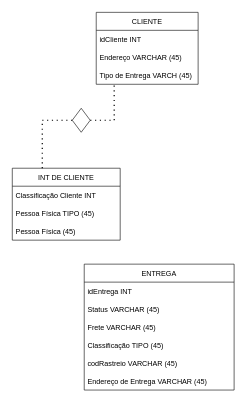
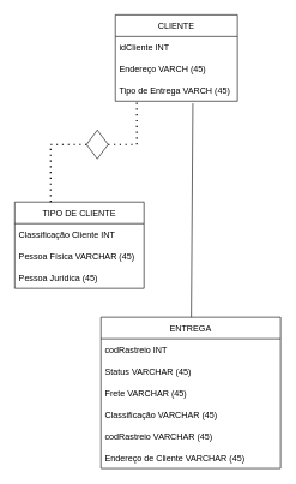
  <mxCell id="0" />
  <mxCell id="1" parent="0" />
  <mxCell id="2" value="CLIENTE" style="swimlane;fontStyle=0;childLayout=stackLayout;horizontal=1;startSize=30;horizontalStack=0;resizeParent=1;resizeParentMax=0;resizeLast=0;collapsible=1;marginBottom=0;" vertex="1" parent="1"><mxGeometry x="160" y="20" width="170" height="120" as="geometry" /></mxCell>
  <mxCell id="3" value="idCliente INT" style="text;strokeColor=none;fillColor=none;align=left;verticalAlign=middle;spacingLeft=4;spacingRight=4;overflow=hidden;points=[[0,0.5],[1,0.5]];portConstraint=eastwest;rotatable=0;" vertex="1" parent="2"><mxGeometry y="30" width="170" height="30" as="geometry" /></mxCell>
- <mxCell id="4" value="Endereço VARCHAR (45)" style="text;strokeColor=none;fillColor=none;align=left;verticalAlign=middle;spacingLeft=4;spacingRight=4;overflow=hidden;points=[[0,0.5],[1,0.5]];portConstraint=eastwest;rotatable=0;" vertex="1" parent="2"><mxGeometry y="60" width="170" height="30" as="geometry" /></mxCell>
+ <mxCell id="4" value="Endereço VARCH (45)" style="text;strokeColor=none;fillColor=none;align=left;verticalAlign=middle;spacingLeft=4;spacingRight=4;overflow=hidden;points=[[0,0.5],[1,0.5]];portConstraint=eastwest;rotatable=0;" vertex="1" parent="2"><mxGeometry y="60" width="170" height="30" as="geometry" /></mxCell>
  <mxCell id="5" value="Tipo de Entrega VARCH (45)" style="text;strokeColor=none;fillColor=none;align=left;verticalAlign=middle;spacingLeft=4;spacingRight=4;overflow=hidden;points=[[0,0.5],[1,0.5]];portConstraint=eastwest;rotatable=0;" vertex="1" parent="2"><mxGeometry y="90" width="170" height="30" as="geometry" /></mxCell>
- <mxCell id="6" value="INT DE CLIENTE" style="swimlane;fontStyle=0;childLayout=stackLayout;horizontal=1;startSize=30;horizontalStack=0;resizeParent=1;resizeParentMax=0;resizeLast=0;collapsible=1;marginBottom=0;" vertex="1" parent="1"><mxGeometry x="20" y="280" width="180" height="120" as="geometry" /></mxCell>
+ <mxCell id="6" value="TIPO DE CLIENTE" style="swimlane;fontStyle=0;childLayout=stackLayout;horizontal=1;startSize=30;horizontalStack=0;resizeParent=1;resizeParentMax=0;resizeLast=0;collapsible=1;marginBottom=0;" vertex="1" parent="1"><mxGeometry x="20" y="280" width="180" height="120" as="geometry" /></mxCell>
  <mxCell id="7" value="Classificação Cliente INT" style="text;strokeColor=none;fillColor=none;align=left;verticalAlign=middle;spacingLeft=4;spacingRight=4;overflow=hidden;points=[[0,0.5],[1,0.5]];portConstraint=eastwest;rotatable=0;" vertex="1" parent="6"><mxGeometry y="30" width="180" height="30" as="geometry" /></mxCell>
- <mxCell id="8" value="Pessoa Física TIPO (45)" style="text;strokeColor=none;fillColor=none;align=left;verticalAlign=middle;spacingLeft=4;spacingRight=4;overflow=hidden;points=[[0,0.5],[1,0.5]];portConstraint=eastwest;rotatable=0;" vertex="1" parent="6"><mxGeometry y="60" width="180" height="30" as="geometry" /></mxCell>
- <mxCell id="9" value="Pessoa Física (45)" style="text;strokeColor=none;fillColor=none;align=left;verticalAlign=middle;spacingLeft=4;spacingRight=4;overflow=hidden;points=[[0,0.5],[1,0.5]];portConstraint=eastwest;rotatable=0;" vertex="1" parent="6"><mxGeometry y="90" width="180" height="30" as="geometry" /></mxCell>
+ <mxCell id="8" value="Pessoa Física VARCHAR (45)" style="text;strokeColor=none;fillColor=none;align=left;verticalAlign=middle;spacingLeft=4;spacingRight=4;overflow=hidden;points=[[0,0.5],[1,0.5]];portConstraint=eastwest;rotatable=0;" vertex="1" parent="6"><mxGeometry y="60" width="180" height="30" as="geometry" /></mxCell>
+ <mxCell id="9" value="Pessoa Jurídica (45)" style="text;strokeColor=none;fillColor=none;align=left;verticalAlign=middle;spacingLeft=4;spacingRight=4;overflow=hidden;points=[[0,0.5],[1,0.5]];portConstraint=eastwest;rotatable=0;" vertex="1" parent="6"><mxGeometry y="90" width="180" height="30" as="geometry" /></mxCell>
  <mxCell id="10" value="" style="rhombus;whiteSpace=wrap;html=1;" vertex="1" parent="1"><mxGeometry x="120" y="180" width="30" height="40" as="geometry" /></mxCell>
  <mxCell id="11" value="" style="endArrow=none;dashed=1;html=1;dashPattern=1 3;strokeWidth=2;rounded=0;entryX=0.176;entryY=1.067;entryDx=0;entryDy=0;entryPerimeter=0;exitX=1;exitY=0.5;exitDx=0;exitDy=0;" edge="1" parent="1" source="10" target="5"><mxGeometry width="50" height="50" relative="1" as="geometry"><mxPoint x="190" y="210" as="sourcePoint" /><mxPoint x="360" y="130" as="targetPoint" /><Array as="points"><mxPoint x="190" y="200" /></Array></mxGeometry></mxCell>
  <mxCell id="12" value="" style="endArrow=none;dashed=1;html=1;dashPattern=1 3;strokeWidth=2;rounded=0;entryX=0;entryY=0.5;entryDx=0;entryDy=0;" edge="1" parent="1" target="10"><mxGeometry width="50" height="50" relative="1" as="geometry"><mxPoint x="70" y="280" as="sourcePoint" /><mxPoint x="360" y="130" as="targetPoint" /><Array as="points"><mxPoint x="70" y="200" /></Array></mxGeometry></mxCell>
  <mxCell id="13" value="ENTREGA" style="swimlane;fontStyle=0;childLayout=stackLayout;horizontal=1;startSize=30;horizontalStack=0;resizeParent=1;resizeParentMax=0;resizeLast=0;collapsible=1;marginBottom=0;" vertex="1" parent="1"><mxGeometry x="140" y="440" width="250" height="210" as="geometry"><mxRectangle x="30" y="440" width="100" height="30" as="alternateBounds" /></mxGeometry></mxCell>
- <mxCell id="14" value="idEntrega INT" style="text;strokeColor=none;fillColor=none;align=left;verticalAlign=middle;spacingLeft=4;spacingRight=4;overflow=hidden;points=[[0,0.5],[1,0.5]];portConstraint=eastwest;rotatable=0;" vertex="1" parent="13"><mxGeometry y="30" width="250" height="30" as="geometry" /></mxCell>
+ <mxCell id="14" value="codRastreio INT" style="text;strokeColor=none;fillColor=none;align=left;verticalAlign=middle;spacingLeft=4;spacingRight=4;overflow=hidden;points=[[0,0.5],[1,0.5]];portConstraint=eastwest;rotatable=0;" vertex="1" parent="13"><mxGeometry y="30" width="250" height="30" as="geometry" /></mxCell>
  <mxCell id="15" value="Status VARCHAR (45)" style="text;strokeColor=none;fillColor=none;align=left;verticalAlign=middle;spacingLeft=4;spacingRight=4;overflow=hidden;points=[[0,0.5],[1,0.5]];portConstraint=eastwest;rotatable=0;" vertex="1" parent="13"><mxGeometry y="60" width="250" height="30" as="geometry" /></mxCell>
  <mxCell id="16" value="Frete VARCHAR (45)" style="text;strokeColor=none;fillColor=none;align=left;verticalAlign=middle;spacingLeft=4;spacingRight=4;overflow=hidden;points=[[0,0.5],[1,0.5]];portConstraint=eastwest;rotatable=0;" vertex="1" parent="13"><mxGeometry y="90" width="250" height="30" as="geometry" /></mxCell>
- <mxCell id="17" value="Classificação TIPO (45)" style="text;strokeColor=none;fillColor=none;align=left;verticalAlign=middle;spacingLeft=4;spacingRight=4;overflow=hidden;points=[[0,0.5],[1,0.5]];portConstraint=eastwest;rotatable=0;" vertex="1" parent="13"><mxGeometry y="120" width="250" height="30" as="geometry" /></mxCell>
+ <mxCell id="17" value="Classificação VARCHAR (45)" style="text;strokeColor=none;fillColor=none;align=left;verticalAlign=middle;spacingLeft=4;spacingRight=4;overflow=hidden;points=[[0,0.5],[1,0.5]];portConstraint=eastwest;rotatable=0;" vertex="1" parent="13"><mxGeometry y="120" width="250" height="30" as="geometry" /></mxCell>
  <mxCell id="18" value="codRastreio VARCHAR (45)" style="text;strokeColor=none;fillColor=none;align=left;verticalAlign=middle;spacingLeft=4;spacingRight=4;overflow=hidden;points=[[0,0.5],[1,0.5]];portConstraint=eastwest;rotatable=0;" vertex="1" parent="13"><mxGeometry y="150" width="250" height="30" as="geometry" /></mxCell>
- <mxCell id="19" value="Endereço de Entrega VARCHAR (45)" style="text;strokeColor=none;fillColor=none;align=left;verticalAlign=middle;spacingLeft=4;spacingRight=4;overflow=hidden;points=[[0,0.5],[1,0.5]];portConstraint=eastwest;rotatable=0;" vertex="1" parent="13"><mxGeometry y="180" width="250" height="30" as="geometry" /></mxCell>
+ <mxCell id="19" value="Endereço de Cliente VARCHAR (45)" style="text;strokeColor=none;fillColor=none;align=left;verticalAlign=middle;spacingLeft=4;spacingRight=4;overflow=hidden;points=[[0,0.5],[1,0.5]];portConstraint=eastwest;rotatable=0;" vertex="1" parent="13"><mxGeometry y="180" width="250" height="30" as="geometry" /></mxCell>
+ <mxCell id="20" value="" style="endArrow=none;html=1;rounded=0;fontFamily=Helvetica;fontSize=12;fontColor=default;startSize=30;entryX=0.635;entryY=1.1;entryDx=0;entryDy=0;entryPerimeter=0;" edge="1" parent="1" source="13" target="5"><mxGeometry width="50" height="50" relative="1" as="geometry"><mxPoint x="310" y="380" as="sourcePoint" /><mxPoint x="360" y="330" as="targetPoint" /></mxGeometry></mxCell>
